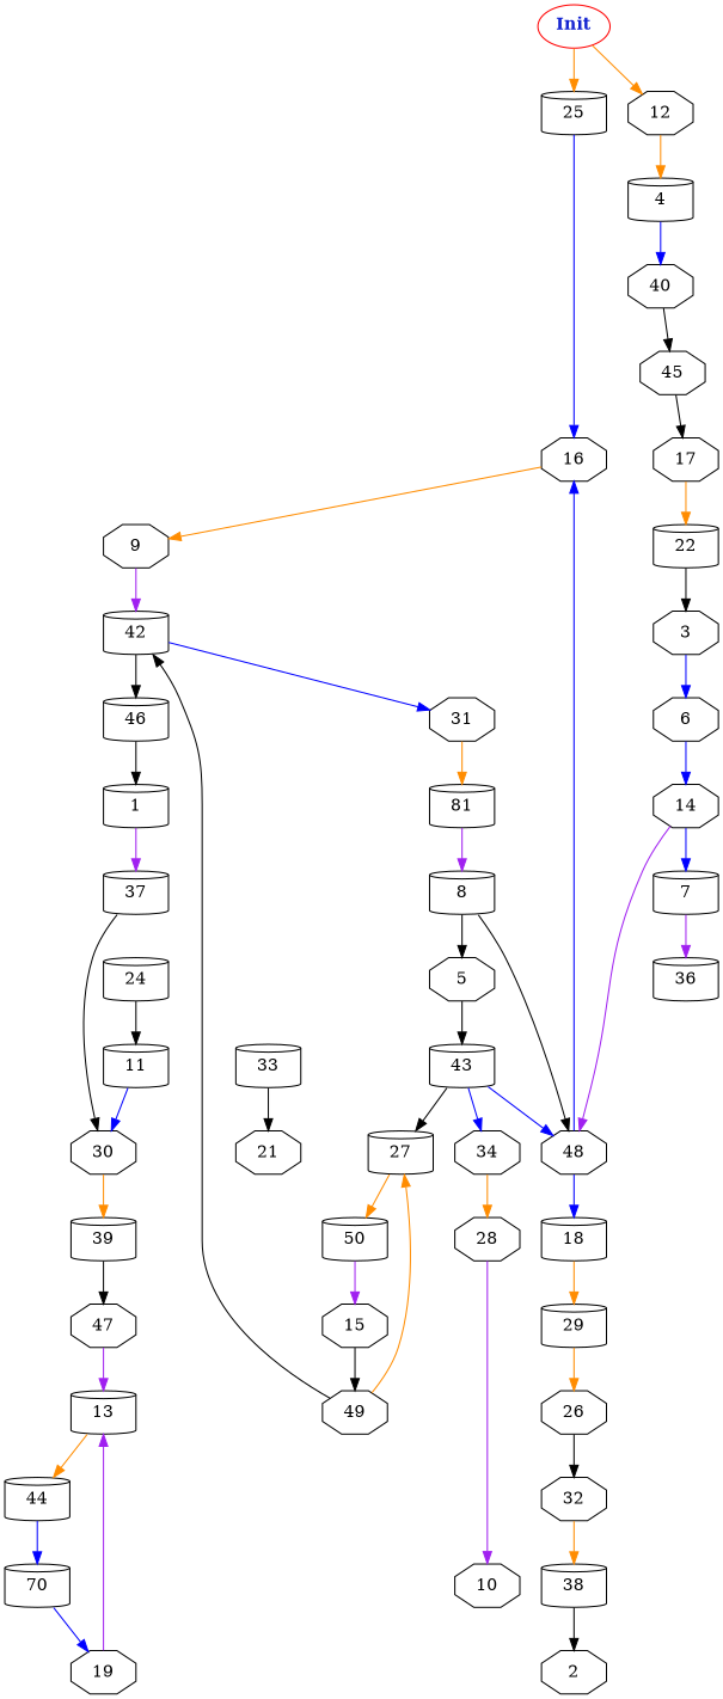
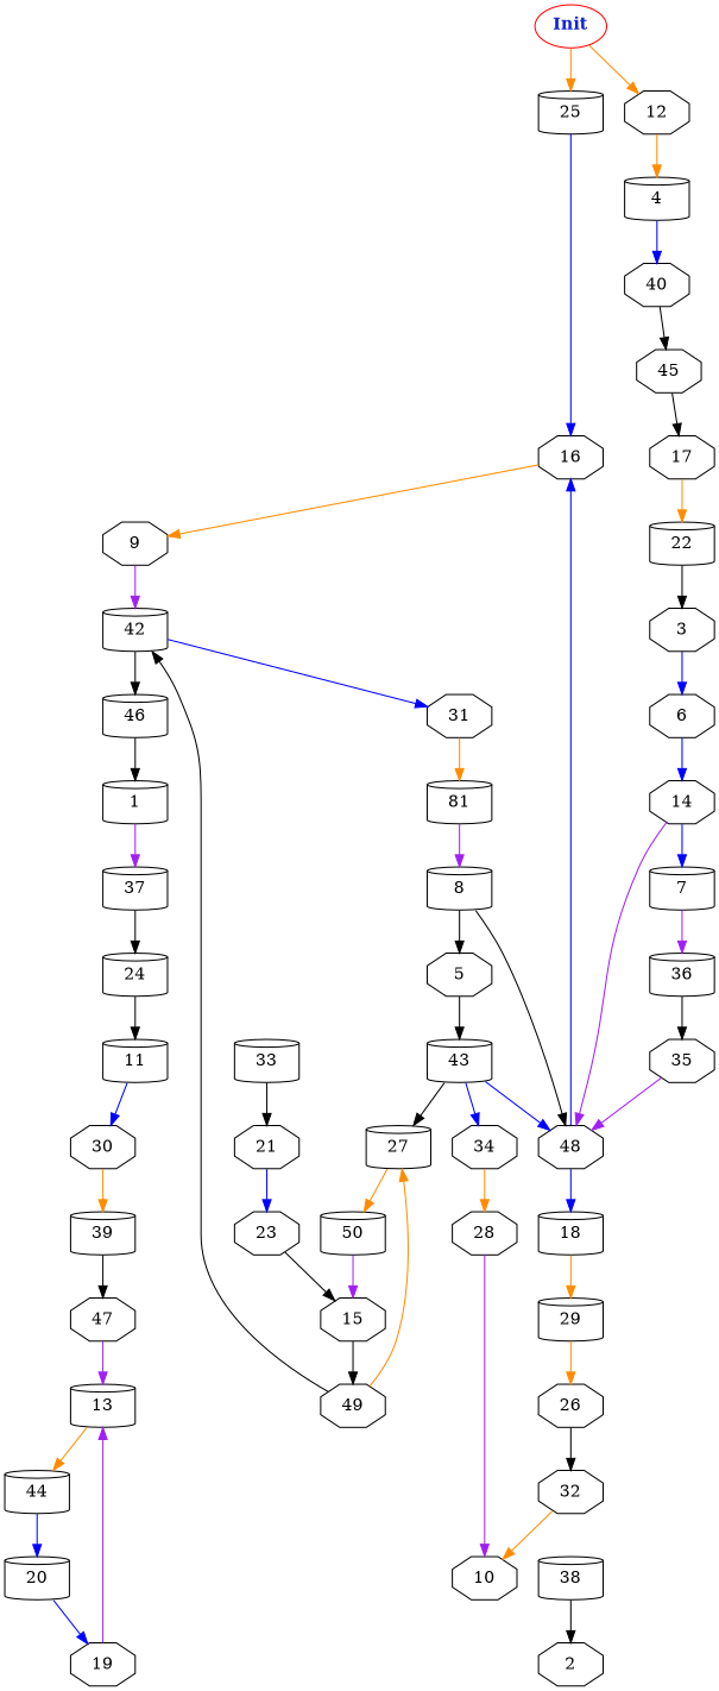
  digraph {
    node [shape=octagon]
    edge [color=black weight=5.0]
    n1 [color=red fontcolor="#1020d0" label=<<b>Init</b>> shape=""]
    25 [shape=cylinder]
    12
    16
    4 [shape=cylinder]
    9
    40
    42 [shape=cylinder]
    45
    43 [shape=cylinder]
    5
    27 [shape=cylinder]
    34
    48
    50 [shape=cylinder]
    28
    18 [shape=cylinder]
    15
    10
    29 [shape=cylinder]
    14
    7 [shape=cylinder]
    36 [shape=cylinder]
+   35
    26
    1 [shape=cylinder]
    37 [shape=cylinder]
    24 [shape=cylinder]
    11 [shape=cylinder]
    30
    6
    46 [shape=cylinder]
    31
    n34 [label=81 shape=cylinder]
    8 [shape=cylinder]
    33 [shape=cylinder]
    21
+   23
    17
    22 [shape=cylinder]
    39 [shape=cylinder]
    47
    13 [shape=cylinder]
-   20 [shape=cylinder label=70]
+   20 [shape=cylinder]
    19
    44 [shape=cylinder]
    32
    38 [shape=cylinder]
    2
    49
    3
    n1 -> 25 [color=darkorange]
    n1 -> 12 [color=darkorange weight=2.0]
    25 -> 16 [color=blue weight=2.0]
    12 -> 4 [color=darkorange weight=7.0]
    16 -> 9 [color=darkorange weight=2.0]
    4 -> 40 [color=blue weight=8.0]
    9 -> 42 [color=purple weight=4.0]
    40 -> 45 [weight=1.0]
    42 -> 46 [weight=7.0]
    42 -> 31 [color=blue weight=1.0]
    45 -> 17 [weight=1.0]
    43 -> 27 [weight=8.0]
    43 -> 34 [color=blue]
    43 -> 48 [color=blue weight=6.0]
    5 -> 43 [weight=2.0]
    27 -> 50 [color=darkorange weight=4.0]
    34 -> 28 [color=darkorange weight=8.0]
    48 -> 16 [color=blue]
    48 -> 18 [color=blue weight=3.0]
    50 -> 15 [color=purple weight=8.0]
    28 -> 10 [color=purple weight=1.0]
    18 -> 29 [color=darkorange weight=1.0]
    15 -> 49 [weight=3.0]
    29 -> 26 [color=darkorange]
    14 -> 48 [color=purple weight=1.0]
    14 -> 7 [color=blue weight=4.0]
    7 -> 36 [color=purple weight=3.0]
+   36 -> 35 [weight=4.0]
+   35 -> 48 [color=purple weight=1.0]
    26 -> 32 [weight=1.0]
    1 -> 37 [color=purple]
-   37 -> 30 [weight=9.0]
+   37 -> 24 [weight=9.0]
    24 -> 11 [weight=4.0]
    11 -> 30 [color=blue weight=9.0]
    30 -> 39 [color=darkorange weight=6.0]
    6 -> 14 [color=blue weight=7.0]
    46 -> 1 [weight=2.0]
    31 -> n34 [color=darkorange]
    n34 -> 8 [color=purple weight=3.0]
    8 -> 5
    8 -> 48 [weight=3.0]
    33 -> 21 [weight=9.0]
+   21 -> 23 [color=blue weight=3.0]
+   23 -> 15
    17 -> 22 [color=darkorange weight=4.0]
    22 -> 3
    39 -> 47
    47 -> 13 [color=purple]
    13 -> 44 [color=darkorange weight=3.0]
    20 -> 19 [color=blue weight=7.0]
    19 -> 13 [color=purple weight=8.0]
    44 -> 20 [color=blue weight=1.0]
-   32 -> 38 [color=darkorange weight=3.0]
+   32 -> 10 [color=darkorange weight=3.0]
    38 -> 2 [weight=4.0]
    49 -> 42 [weight=2.0]
    49 -> 27 [color=darkorange weight=1.0]
    3 -> 6 [color=blue]
  }
